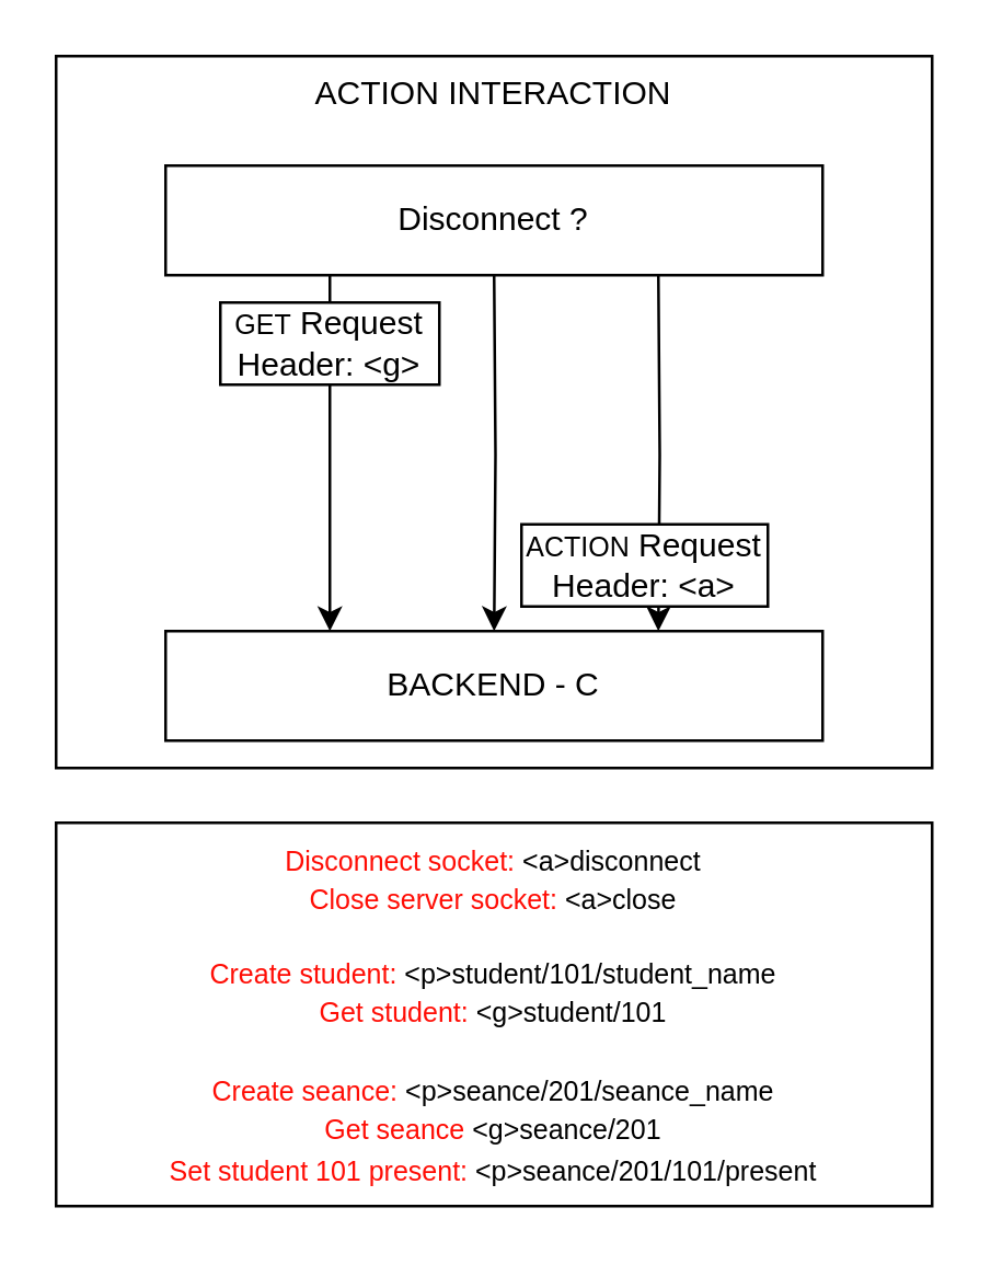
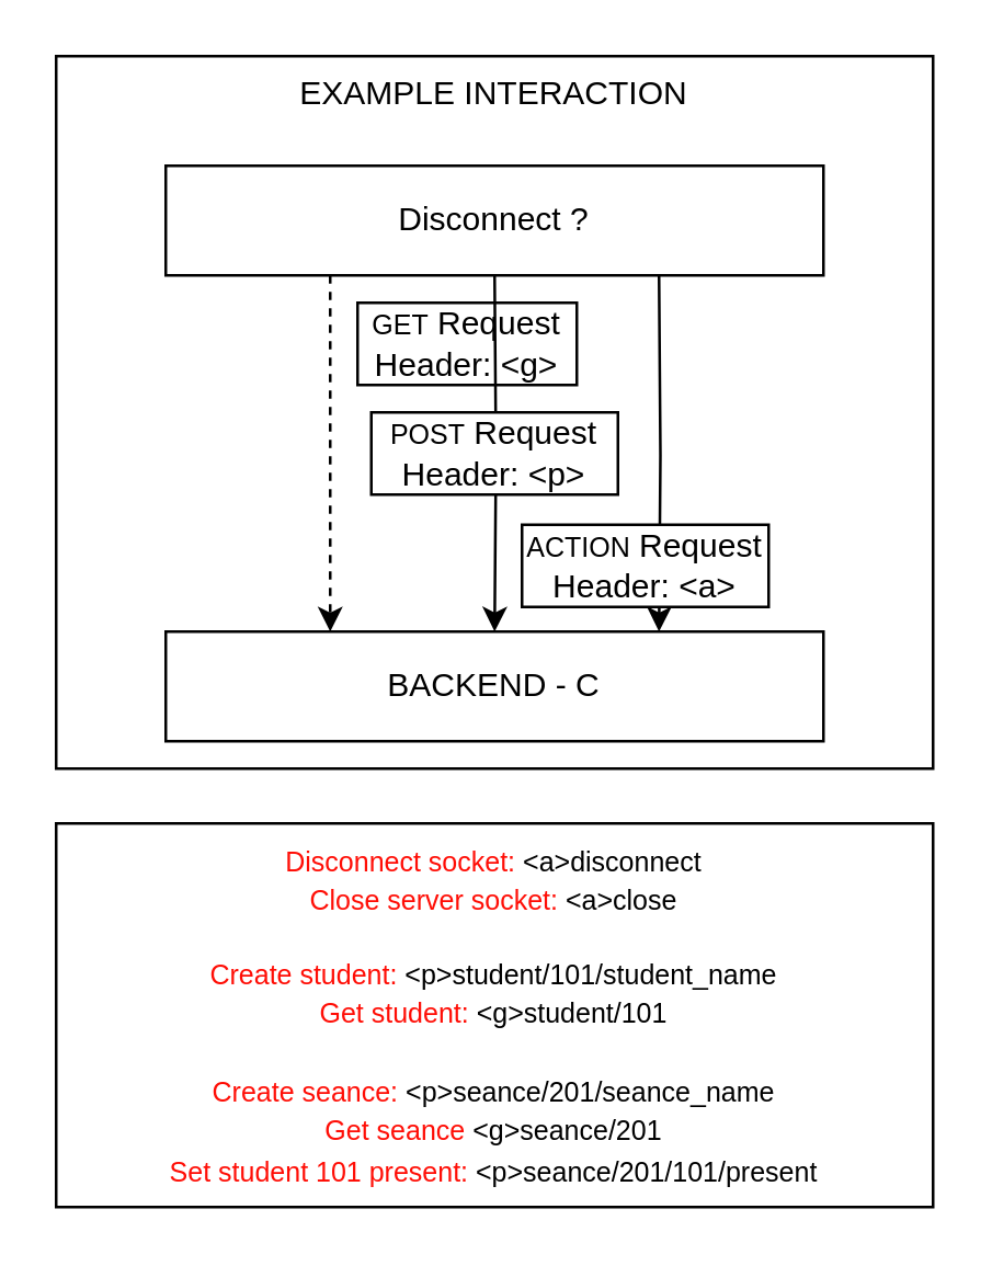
  <mxCell id="0" />
  <mxCell id="1" parent="0" />
- <mxCell id="2" value="ACTION INTERACTION" style="rounded=0;whiteSpace=wrap;html=1;fillColor=none;verticalAlign=top;" vertex="1" parent="1"><mxGeometry x="20" y="20" width="320" height="260" as="geometry" /></mxCell>
+ <mxCell id="2" value="EXAMPLE INTERACTION" style="rounded=0;whiteSpace=wrap;html=1;fillColor=none;verticalAlign=top;" vertex="1" parent="1"><mxGeometry x="20" y="20" width="320" height="260" as="geometry" /></mxCell>
  <mxCell id="3" value="BACKEND - C" style="rounded=0;whiteSpace=wrap;html=1;" vertex="1" parent="1"><mxGeometry x="60" y="230" width="240" height="40" as="geometry" /></mxCell>
- <mxCell id="4" style="edgeStyle=orthogonalEdgeStyle;rounded=0;orthogonalLoop=1;jettySize=auto;html=1;exitX=0.25;exitY=1;exitDx=0;exitDy=0;entryX=0.25;entryY=0;entryDx=0;entryDy=0;" edge="1" parent="1" source="5" target="3"><mxGeometry relative="1" as="geometry" /></mxCell>
+ <mxCell id="4" style="edgeStyle=orthogonalEdgeStyle;rounded=0;orthogonalLoop=1;jettySize=auto;html=1;exitX=0.25;exitY=1;exitDx=0;exitDy=0;entryX=0.25;entryY=0;entryDx=0;entryDy=0;dashed=1;" edge="1" parent="1" source="5" target="3"><mxGeometry relative="1" as="geometry" /></mxCell>
  <mxCell id="5" value="Disconnect ?" style="rounded=0;whiteSpace=wrap;html=1;" vertex="1" parent="1"><mxGeometry x="60" y="60" width="240" height="40" as="geometry" /></mxCell>
- <mxCell id="6" value="&lt;div&gt;&lt;font style=&quot;font-size: 10px;&quot;&gt;GET&lt;/font&gt; Request&lt;/div&gt;Header: &amp;lt;g&amp;gt;" style="rounded=0;whiteSpace=wrap;html=1;" vertex="1" parent="1"><mxGeometry x="80" y="110" width="80" height="30" as="geometry" /></mxCell>
+ <mxCell id="6" value="&lt;div&gt;&lt;font style=&quot;font-size: 10px;&quot;&gt;GET&lt;/font&gt; Request&lt;/div&gt;Header: &amp;lt;g&amp;gt;" style="rounded=0;whiteSpace=wrap;html=1;" vertex="1" parent="1"><mxGeometry x="130" y="110" width="80" height="30" as="geometry" /></mxCell>
  <mxCell id="7" style="edgeStyle=orthogonalEdgeStyle;rounded=0;orthogonalLoop=1;jettySize=auto;html=1;entryX=0.5;entryY=0;entryDx=0;entryDy=0;" edge="1" parent="1" target="3"><mxGeometry relative="1" as="geometry"><mxPoint x="180" y="100" as="sourcePoint" /><mxPoint x="179.6" y="220" as="targetPoint" /></mxGeometry></mxCell>
+ <mxCell id="8" value="&lt;div&gt;&lt;font style=&quot;font-size: 10px;&quot;&gt;POST&lt;/font&gt; Request&lt;/div&gt;Header: &amp;lt;p&amp;gt;" style="rounded=0;whiteSpace=wrap;html=1;" vertex="1" parent="1"><mxGeometry x="135" y="150" width="90" height="30" as="geometry" /></mxCell>
  <mxCell id="9" style="edgeStyle=orthogonalEdgeStyle;rounded=0;orthogonalLoop=1;jettySize=auto;html=1;entryX=0.75;entryY=0;entryDx=0;entryDy=0;" edge="1" parent="1" target="3"><mxGeometry relative="1" as="geometry"><mxPoint x="240" y="100" as="sourcePoint" /><mxPoint x="240" y="260" as="targetPoint" /></mxGeometry></mxCell>
  <mxCell id="10" value="&lt;div&gt;&lt;font style=&quot;font-size: 10px;&quot;&gt;ACTION&lt;/font&gt; Request&lt;/div&gt;Header: &amp;lt;a&amp;gt;" style="rounded=0;whiteSpace=wrap;html=1;" vertex="1" parent="1"><mxGeometry x="190" y="191" width="90" height="30" as="geometry" /></mxCell>
  <mxCell id="11" value="&lt;div&gt;&lt;font style=&quot;font-size: 10px;&quot;&gt;&lt;font color=&quot;#ff0d05&quot;&gt;Disconnect socket:&lt;/font&gt;&amp;nbsp;&lt;span style=&quot;background-color: initial;&quot;&gt;&amp;lt;a&amp;gt;disconnect&lt;/span&gt;&lt;/font&gt;&lt;/div&gt;&lt;div&gt;&lt;font style=&quot;font-size: 10px;&quot; color=&quot;#ff0d05&quot;&gt;Close server socket:&lt;/font&gt;&lt;span style=&quot;font-size: 10px;&quot;&gt;&amp;nbsp;&lt;/span&gt;&lt;span style=&quot;font-size: 10px; background-color: initial;&quot;&gt;&amp;lt;a&amp;gt;close&lt;/span&gt;&lt;span style=&quot;font-size: 10px;&quot;&gt;&lt;br&gt;&lt;/span&gt;&lt;font style=&quot;font-size: 10px;&quot;&gt;&lt;div&gt;&lt;/div&gt;&lt;div&gt;&lt;br style=&quot;font-size: 12px;&quot;&gt;&lt;/div&gt;&lt;/font&gt;&lt;/div&gt;&lt;font style=&quot;font-size: 10px;&quot;&gt;&lt;font color=&quot;#ff0d05&quot;&gt;Create student:&lt;/font&gt;&amp;nbsp;&lt;/font&gt;&lt;span style=&quot;font-size: 10px; background-color: initial;&quot;&gt;&amp;lt;p&amp;gt;student/101/student_name&lt;/span&gt;&lt;div&gt;&lt;font style=&quot;font-size: 10px;&quot;&gt;&lt;font color=&quot;#ff0d05&quot;&gt;Get student:&lt;/font&gt;&amp;nbsp;&lt;/font&gt;&lt;span style=&quot;background-color: initial; font-size: 10px;&quot;&gt;&amp;lt;g&amp;gt;student/101&lt;/span&gt;&lt;div&gt;&lt;/div&gt;&lt;div&gt;&lt;div&gt;&lt;br&gt;&lt;/div&gt;&lt;/div&gt;&lt;div&gt;&lt;font style=&quot;font-size: 10px;&quot; color=&quot;#ff0d05&quot;&gt;Create seance:&amp;nbsp;&lt;/font&gt;&lt;span style=&quot;font-size: 10px;&quot;&gt;&amp;lt;p&amp;gt;seance/201/seance_name&lt;/span&gt;&lt;/div&gt;&lt;div&gt;&lt;font style=&quot;background-color: initial; font-size: 10px;&quot; color=&quot;#ff0d05&quot;&gt;Get seance&amp;nbsp;&lt;/font&gt;&lt;span style=&quot;background-color: initial; font-size: 10px;&quot;&gt;&amp;lt;g&amp;gt;seance/201&lt;/span&gt;&lt;span style=&quot;font-size: 10px;&quot;&gt;&lt;/span&gt;&lt;/div&gt;&lt;div&gt;&lt;font style=&quot;font-size: 10px; background-color: initial;&quot; color=&quot;#ff0d05&quot;&gt;Set student 101 present:&amp;nbsp;&lt;/font&gt;&lt;span style=&quot;font-size: 10px; background-color: initial;&quot;&gt;&amp;lt;p&amp;gt;seance/201/101/present&lt;/span&gt;&lt;/div&gt;&lt;/div&gt;" style="rounded=0;whiteSpace=wrap;html=1;" vertex="1" parent="1"><mxGeometry x="20" y="300" width="320" height="140" as="geometry" /></mxCell>
